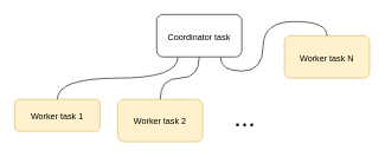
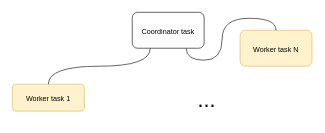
  <mxCell id="0" />
  <mxCell id="1" parent="0" />
  <mxCell id="2" value="&lt;font style=&quot;font-size: 12px&quot;&gt;Worker task 1&lt;/font&gt;" style="rounded=1;whiteSpace=wrap;html=1;fontSize=18;fillColor=#fff2cc;strokeColor=#d6b656;" parent="1" vertex="1"><mxGeometry x="20" y="140" width="120" height="45" as="geometry" /></mxCell>
- <mxCell id="3" value="&lt;font style=&quot;font-size: 12px&quot;&gt;Worker task 2&lt;/font&gt;" style="rounded=1;whiteSpace=wrap;html=1;fontSize=18;fillColor=#fff2cc;strokeColor=#d6b656;" parent="1" vertex="1"><mxGeometry x="165" y="140" width="120" height="60" as="geometry" /></mxCell>
  <mxCell id="4" value="&lt;font style=&quot;font-size: 12px&quot;&gt;Worker task N&lt;/font&gt;" style="rounded=1;whiteSpace=wrap;html=1;fontSize=18;fillColor=#fff2cc;strokeColor=#d6b656;" parent="1" vertex="1"><mxGeometry x="400" y="50" width="120" height="60" as="geometry" /></mxCell>
  <mxCell id="5" value="..." style="text;html=1;align=center;verticalAlign=middle;resizable=0;points=[];autosize=1;fontSize=36;" parent="1" vertex="1"><mxGeometry x="319" y="140" width="50" height="50" as="geometry" /></mxCell>
  <mxCell id="6" style="edgeStyle=orthogonalEdgeStyle;curved=1;rounded=0;orthogonalLoop=1;jettySize=auto;html=1;exitX=0.25;exitY=1;exitDx=0;exitDy=0;entryX=0.5;entryY=0;entryDx=0;entryDy=0;endArrow=none;endFill=0;" parent="1" source="9" target="2" edge="1"><mxGeometry relative="1" as="geometry" /></mxCell>
- <mxCell id="7" style="edgeStyle=orthogonalEdgeStyle;curved=1;rounded=0;orthogonalLoop=1;jettySize=auto;html=1;exitX=0.5;exitY=1;exitDx=0;exitDy=0;entryX=0.5;entryY=0;entryDx=0;entryDy=0;endArrow=none;endFill=0;" parent="1" source="9" target="3" edge="1"><mxGeometry relative="1" as="geometry" /></mxCell>
  <mxCell id="8" style="edgeStyle=orthogonalEdgeStyle;curved=1;rounded=0;orthogonalLoop=1;jettySize=auto;html=1;exitX=0.75;exitY=1;exitDx=0;exitDy=0;entryX=0.5;entryY=0;entryDx=0;entryDy=0;endArrow=none;endFill=0;" parent="1" source="9" target="4" edge="1"><mxGeometry relative="1" as="geometry" /></mxCell>
  <mxCell id="9" value="&lt;font style=&quot;font-size: 12px&quot;&gt;Coordinator task&lt;/font&gt;" style="rounded=1;whiteSpace=wrap;html=1;fontSize=18;" parent="1" vertex="1"><mxGeometry x="220" y="20" width="120" height="60" as="geometry" /></mxCell>
